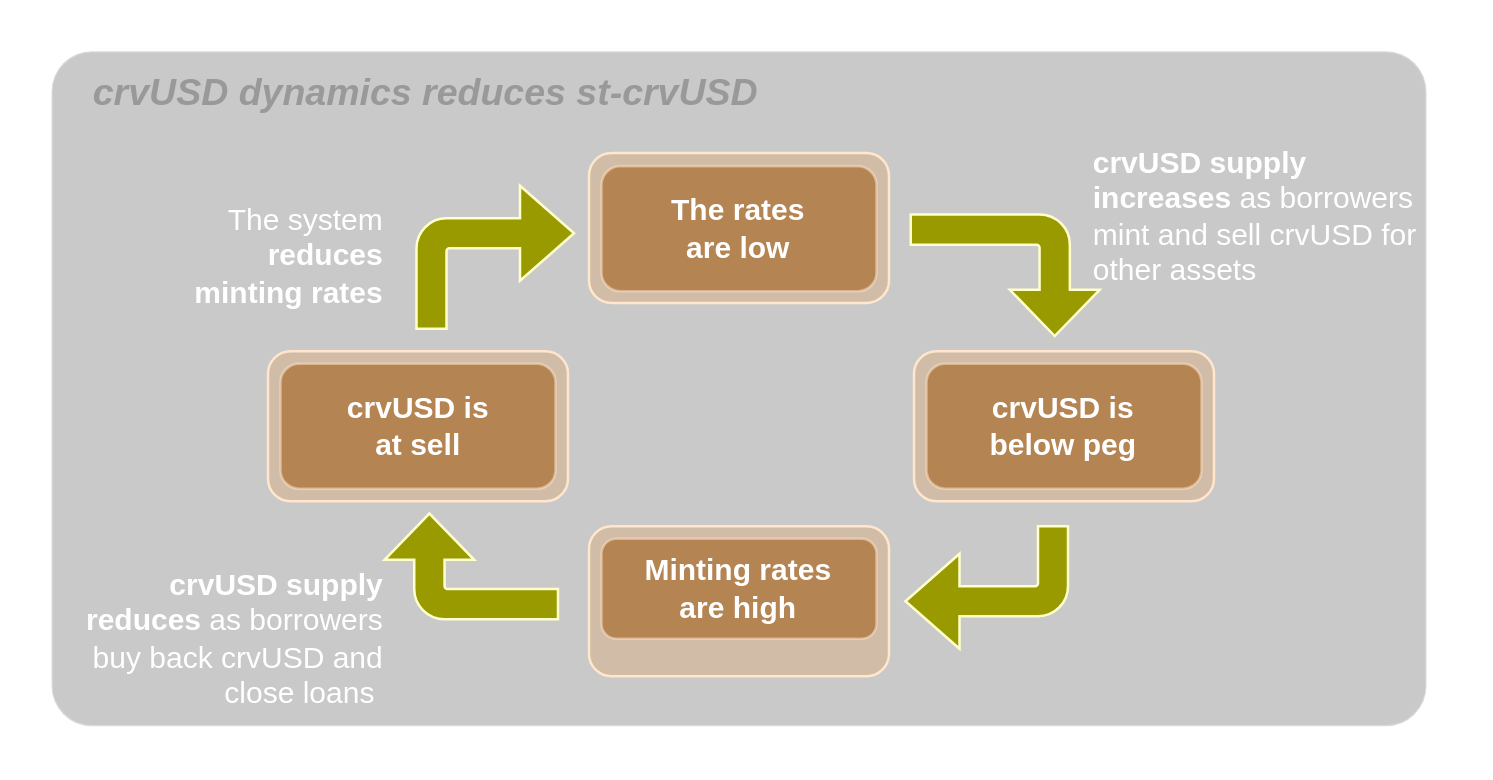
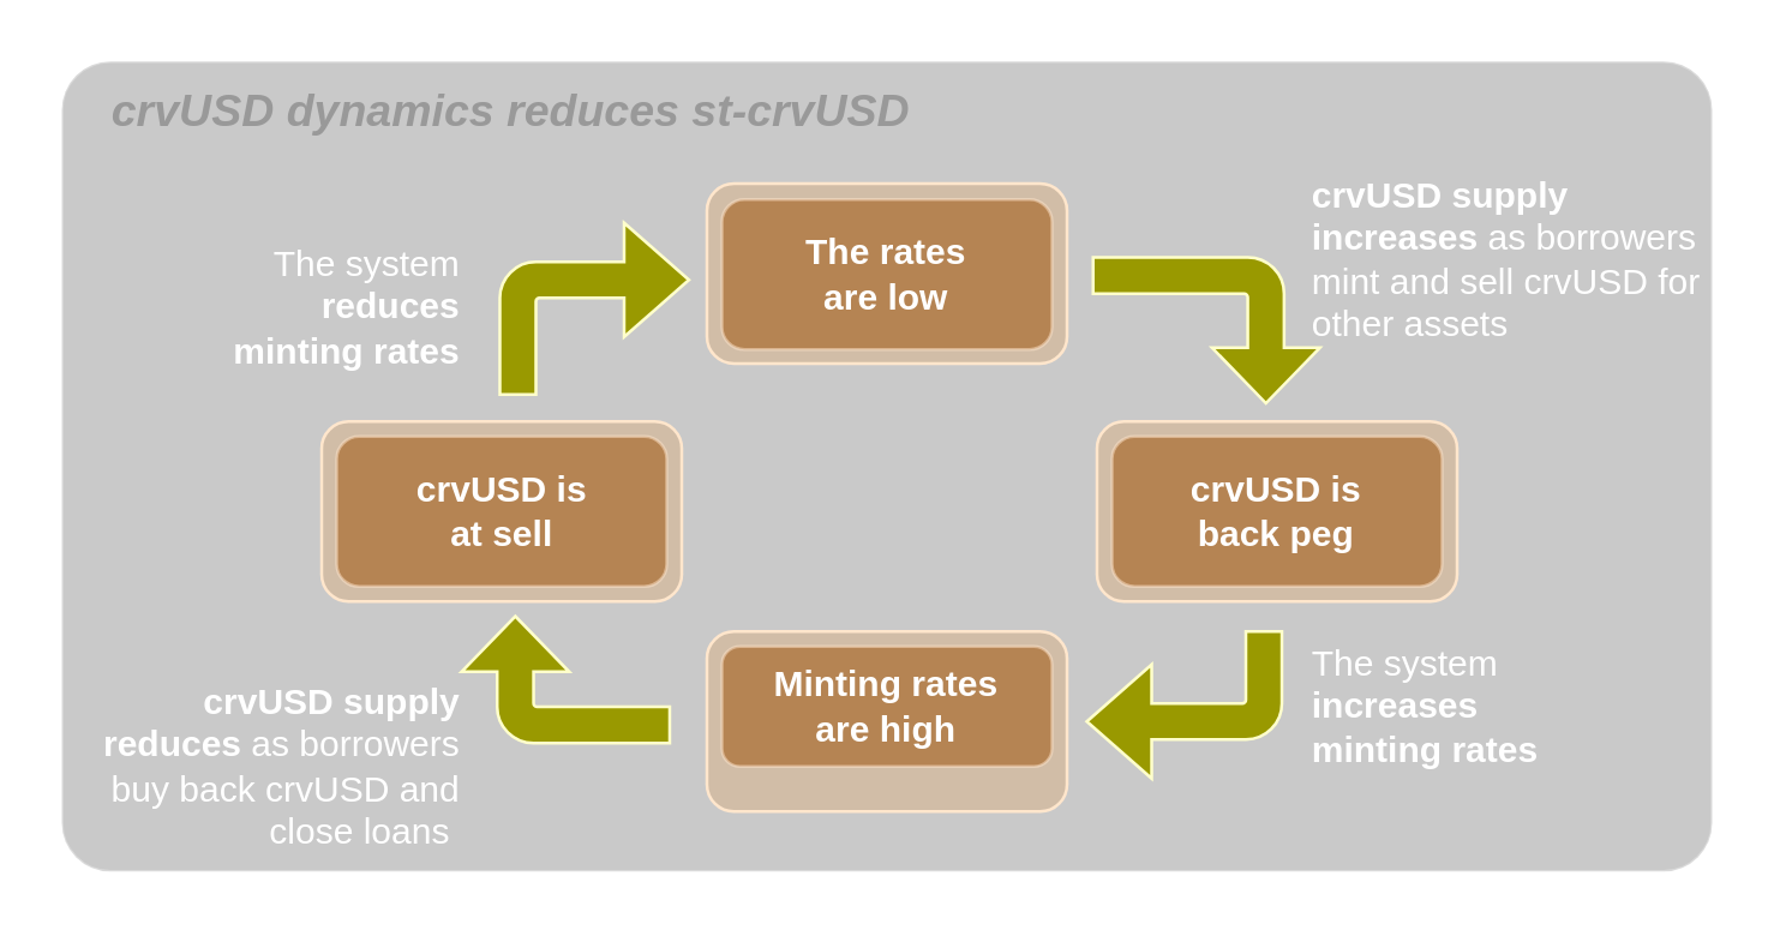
  <mxCell id="0" />
  <mxCell id="1" parent="0" />
  <mxCell id="2" value="" style="rounded=1;whiteSpace=wrap;html=1;arcSize=6;opacity=30;fillColor=#4D4D4D;strokeColor=#FFFFFF;" parent="1" vertex="1"><mxGeometry x="20" y="20" width="550" height="270" as="geometry" /></mxCell>
  <mxCell id="3" value="" style="rounded=1;whiteSpace=wrap;html=1;strokeWidth=1;fillColor=#D1BDA7;fontStyle=1;strokeColor=#FFE6CC;" parent="1" vertex="1"><mxGeometry x="235" y="60.7" width="120" height="60" as="geometry" /></mxCell>
  <mxCell id="4" value="" style="rounded=1;whiteSpace=wrap;html=1;strokeWidth=1;fillColor=#D1BDA7;fontStyle=1;strokeColor=#FFE6CC;" parent="1" vertex="1"><mxGeometry x="235" y="210" width="120" height="60" as="geometry" /></mxCell>
  <mxCell id="5" value="" style="rounded=1;whiteSpace=wrap;html=1;strokeWidth=1;fillColor=#D1BDA7;fontStyle=1;strokeColor=#FFE6CC;" parent="1" vertex="1"><mxGeometry x="365" y="140" width="120" height="60" as="geometry" /></mxCell>
  <mxCell id="6" value="" style="rounded=1;whiteSpace=wrap;html=1;strokeWidth=1;fillColor=#D1BDA7;fontStyle=1;strokeColor=#FFE6CC;" parent="1" vertex="1"><mxGeometry x="106.6" y="140" width="120" height="60" as="geometry" /></mxCell>
  <mxCell id="7" value="" style="html=1;shadow=0;dashed=0;align=center;verticalAlign=middle;shape=mxgraph.arrows2.bendArrow;dy=6.06;dx=18.51;notch=0;arrowHead=35.89;rounded=1;rotation=90;fillColor=#999900;fontColor=default;strokeColor=#FFFFCC;" parent="1" vertex="1"><mxGeometry x="377.13" y="71.83" width="48.68" height="75.53" as="geometry" /></mxCell>
  <mxCell id="8" value="" style="html=1;shadow=0;dashed=0;align=center;verticalAlign=middle;shape=mxgraph.arrows2.bendArrow;dy=6;dx=21.6;notch=0;arrowHead=38;rounded=1;rotation=-180;fillColor=#999900;fontColor=default;strokeColor=#FFFFCC;" parent="1" vertex="1"><mxGeometry x="361.6" y="210" width="65" height="49" as="geometry" /></mxCell>
  <mxCell id="9" value="&lt;b style=&quot;border-color: var(--border-color); text-align: right;&quot;&gt;crvUSD supply increases&lt;/b&gt;&lt;span style=&quot;border-color: var(--border-color); text-align: right;&quot;&gt; as&lt;/span&gt;&amp;nbsp;borrowers mint and sell crvUSD for other assets" style="text;html=1;strokeColor=none;fillColor=none;align=left;verticalAlign=middle;whiteSpace=wrap;rounded=0;fontColor=#FFFFFF;" parent="1" vertex="1"><mxGeometry x="435" y="50.7" width="140" height="70" as="geometry" /></mxCell>
+ <mxCell id="10" value="The system &lt;b&gt;increases minting rates&lt;/b&gt;" style="text;html=1;strokeColor=none;fillColor=none;align=left;verticalAlign=middle;whiteSpace=wrap;rounded=0;fontColor=#FFFFFF;" parent="1" vertex="1"><mxGeometry x="435" y="200" width="80" height="70" as="geometry" /></mxCell>
  <mxCell id="11" value="&lt;b&gt;crvUSD supply reduces &lt;/b&gt;as&amp;nbsp;borrowers buy back crvUSD and close loans&amp;nbsp;" style="text;html=1;strokeColor=none;fillColor=none;align=right;verticalAlign=middle;whiteSpace=wrap;rounded=0;fontColor=#FFFFFF;" parent="1" vertex="1"><mxGeometry x="25" y="220" width="130" height="70" as="geometry" /></mxCell>
  <mxCell id="12" value="The system &lt;b&gt;reduces minting rates&lt;/b&gt;" style="text;html=1;strokeColor=none;fillColor=none;align=right;verticalAlign=middle;whiteSpace=wrap;rounded=0;fontColor=#FFFFFF;" parent="1" vertex="1"><mxGeometry x="75" y="67.41" width="80" height="70" as="geometry" /></mxCell>
  <mxCell id="13" value="" style="html=1;shadow=0;dashed=0;align=center;verticalAlign=middle;shape=mxgraph.arrows2.bendArrow;dy=6.06;dx=18.51;notch=0;arrowHead=35.89;rounded=1;rotation=-90;fillColor=#999900;fontColor=default;strokeColor=#FFFFCC;" parent="1" vertex="1"><mxGeometry x="166.75" y="191.37" width="42.3" height="69.38" as="geometry" /></mxCell>
  <mxCell id="14" value="" style="html=1;shadow=0;dashed=0;align=center;verticalAlign=middle;shape=mxgraph.arrows2.bendArrow;dy=6;dx=21.6;notch=0;arrowHead=38;rounded=1;rotation=0;fillColor=#999900;strokeColor=#FFFFCC;" parent="1" vertex="1"><mxGeometry x="166" y="73.82" width="63" height="57.18" as="geometry" /></mxCell>
  <mxCell id="15" value="&lt;font&gt;crvUSD dynamics reduces st-crvUSD&amp;nbsp;&lt;/font&gt;" style="text;html=1;strokeColor=none;fillColor=none;align=left;verticalAlign=middle;whiteSpace=wrap;rounded=0;fontStyle=3;fontSize=15;fontColor=#999999;" parent="1" vertex="1"><mxGeometry x="35" y="20.7" width="273.4" height="30" as="geometry" /></mxCell>
  <mxCell id="16" value="&lt;b&gt;The rates&lt;br style=&quot;border-color: var(--border-color);&quot;&gt;are low&lt;/b&gt;" style="rounded=1;whiteSpace=wrap;html=1;fillColor=#994C00;strokeColor=#FFE6CC;opacity=50;fontColor=#FFFFFF;" parent="1" vertex="1"><mxGeometry x="240" y="66" width="110" height="50" as="geometry" /></mxCell>
- <mxCell id="17" value="&lt;b&gt;crvUSD is&lt;br&gt;below peg&lt;/b&gt;" style="rounded=1;whiteSpace=wrap;html=1;fillColor=#994C00;strokeColor=#FFE6CC;opacity=50;fontColor=#FFFFFF;" parent="1" vertex="1"><mxGeometry x="370" y="145" width="110" height="50" as="geometry" /></mxCell>
+ <mxCell id="17" value="&lt;b&gt;crvUSD is&lt;br&gt;back peg&lt;/b&gt;" style="rounded=1;whiteSpace=wrap;html=1;fillColor=#994C00;strokeColor=#FFE6CC;opacity=50;fontColor=#FFFFFF;" parent="1" vertex="1"><mxGeometry x="370" y="145" width="110" height="50" as="geometry" /></mxCell>
  <mxCell id="18" value="&lt;span&gt;Minting rates&lt;br&gt;&lt;/span&gt;are high" style="rounded=1;whiteSpace=wrap;html=1;fillColor=#994C00;strokeColor=#FFE6CC;opacity=50;fontColor=#FFFFFF;fontStyle=1" parent="1" vertex="1"><mxGeometry x="240" y="215" width="110" height="40" as="geometry" /></mxCell>
  <mxCell id="19" value="&lt;b&gt;crvUSD is&lt;br&gt;at sell&lt;/b&gt;" style="rounded=1;whiteSpace=wrap;html=1;fillColor=#994C00;strokeColor=#FFE6CC;opacity=50;fontColor=#FFFFFF;" parent="1" vertex="1"><mxGeometry x="111.6" y="145" width="110" height="50" as="geometry" /></mxCell>
